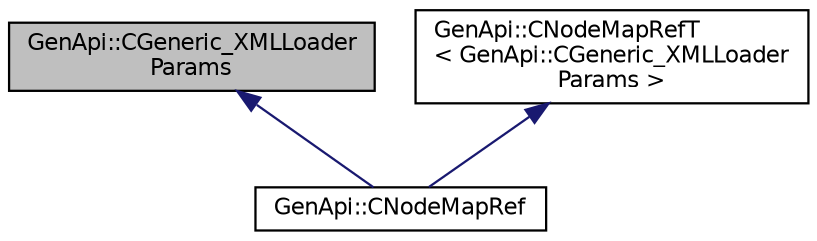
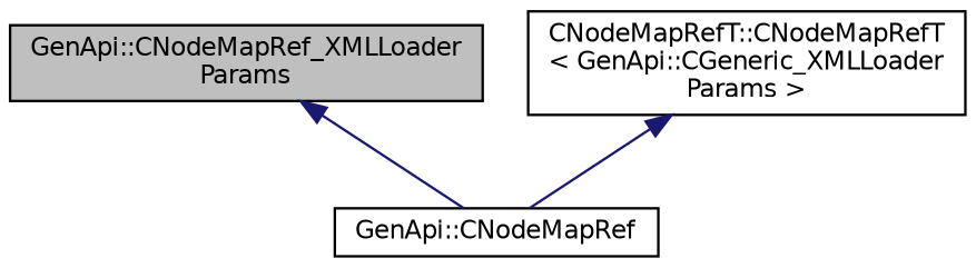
  digraph {
    node [color=black fillcolor=white fontname=Helvetica fontsize=10 shape=record style=filled]
    edge [color=midnightblue dir=back fontname=Helvetica fontsize=10 labelfontname=Helvetica labelfontsize=10 style=solid]
-   n1 [fillcolor=grey75 fontcolor=black height=0.2 label="GenApi::CGeneric_XMLLoader\lParams" width=0.4]
+   n1 [fillcolor=grey75 fontcolor=black height=0.2 label="GenApi::CNodeMapRef_XMLLoader\lParams" width=0.4]
    n2 [height=0.2 label="GenApi::CNodeMapRef" width=0.4]
-   n3 [height=0.2 label="GenApi::CNodeMapRefT\l\< GenApi::CGeneric_XMLLoader\lParams \>" width=0.4]
+   n3 [height=0.2 label="CNodeMapRefT::CNodeMapRefT\l\< GenApi::CGeneric_XMLLoader\lParams \>" width=0.4]
    n1 -> n2
    n3 -> n2
  }
